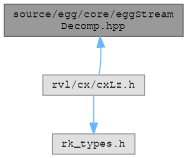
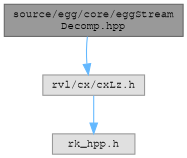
  digraph {
    node [color=grey60 fillcolor="#E0E0E0" fontname=FreeMono fontsize=10 shape=box style=filled]
    edge [color=steelblue1 fontname=FreeMono fontsize=10 labelfontname=FreeMono labelfontsize=10 style=solid]
    n1 [color=gray40 fillcolor=grey60 fontcolor=black height=0.2 label="source/egg/core/eggStream\lDecomp.hpp" width=0.4]
    n2 [height=0.2 label="rvl/cx/cxLz.h" width=0.4]
-   n3 [height=0.2 label="rk_types.h" width=0.4]
-   n2 -> n1
+   n3 [height=0.2 label="rk_hpp.h" width=0.4]
+   n1 -> n2
    n2 -> n3
  }
